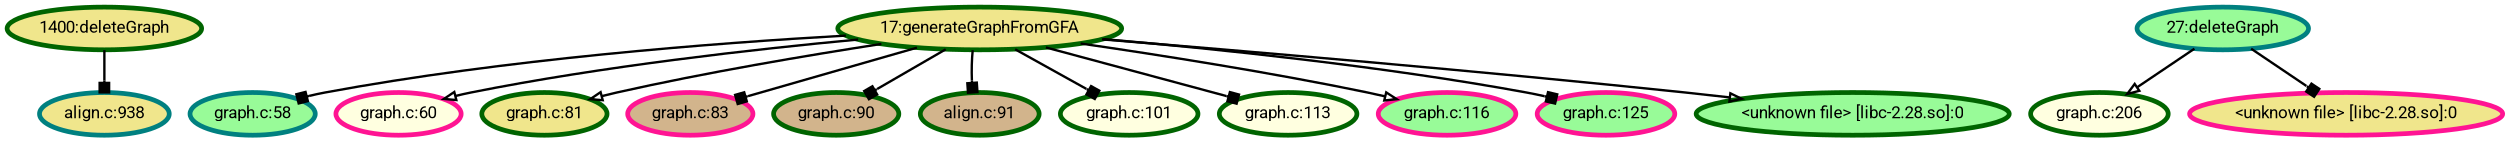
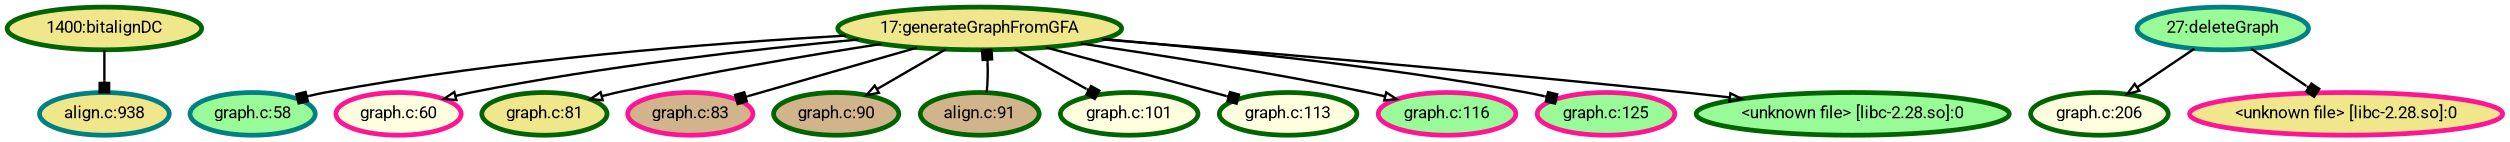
  strict digraph {
    fontname=Roboto
    node [color=darkgreen fillcolor=khaki fontname=Roboto penwidth=4 shape=oval style=filled]
    edge [arrowhead=box fontname=Roboto penwidth=2]
-   n1 [label="1400:deleteGraph"]
+   n1 [label="1400:bitalignDC"]
    n2 [color=teal label="align.c:938"]
    n3 [label="17:generateGraphFromGFA"]
    n4 [color=teal fillcolor=palegreen label="graph.c:58"]
    n5 [color=deeppink fillcolor=lightyellow label="graph.c:60"]
    n6 [label="graph.c:81"]
    n7 [color=deeppink fillcolor=tan label="graph.c:83"]
    n8 [fillcolor=tan label="graph.c:90"]
    n9 [fillcolor=tan label="align.c:91"]
    n10 [fillcolor=lightyellow label="graph.c:101"]
    n11 [fillcolor=lightyellow label="graph.c:113"]
    n12 [color=deeppink fillcolor=palegreen label="graph.c:116"]
    n13 [color=deeppink fillcolor=palegreen label="graph.c:125"]
    n14 [fillcolor=palegreen label="<unknown file> [libc-2.28.so]:0"]
    n15 [color=teal fillcolor=palegreen label="27:deleteGraph"]
    n16 [fillcolor=lightyellow label="graph.c:206"]
    n17 [color=deeppink label="<unknown file> [libc-2.28.so]:0"]
    n1 -> n2
    n3 -> n4
    n3 -> n5 [arrowhead=onormal]
    n3 -> n6 [arrowhead=onormal]
    n3 -> n7
-   n3 -> n8
-   n3 -> n9
+   n3 -> n8 [arrowhead=onormal]
+   n9 -> n3
    n3 -> n10
    n3 -> n11
    n3 -> n12 [arrowhead=onormal]
    n3 -> n13
    n3 -> n14 [arrowhead=onormal]
    n15 -> n16 [arrowhead=onormal]
    n15 -> n17
  }
